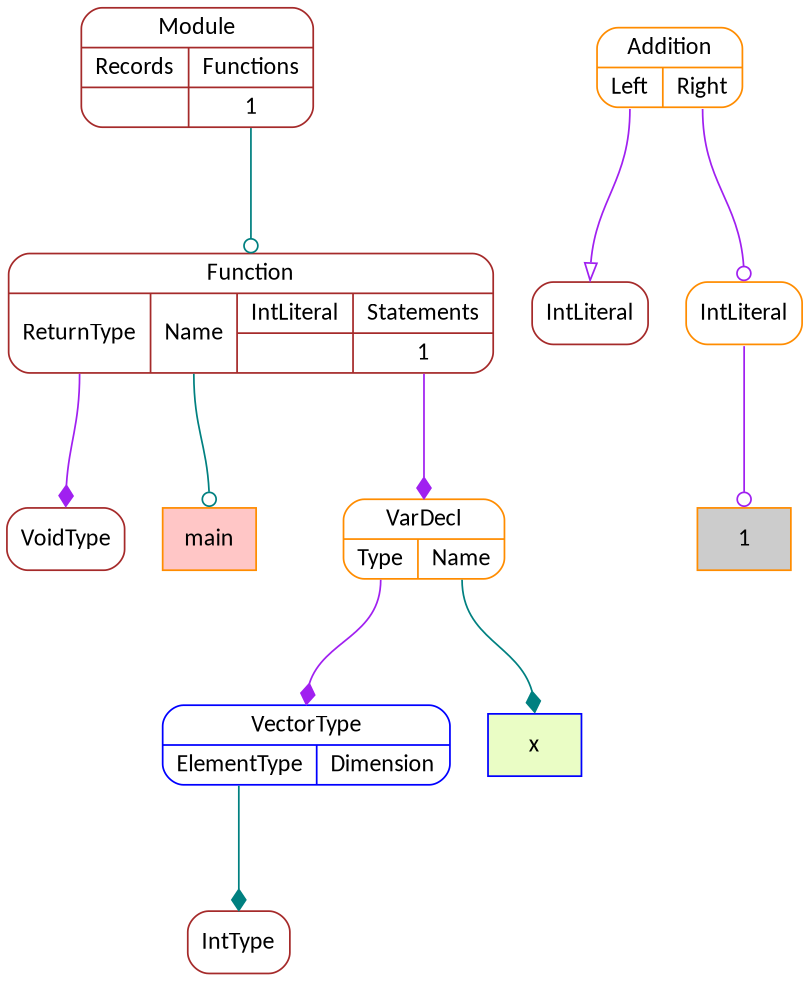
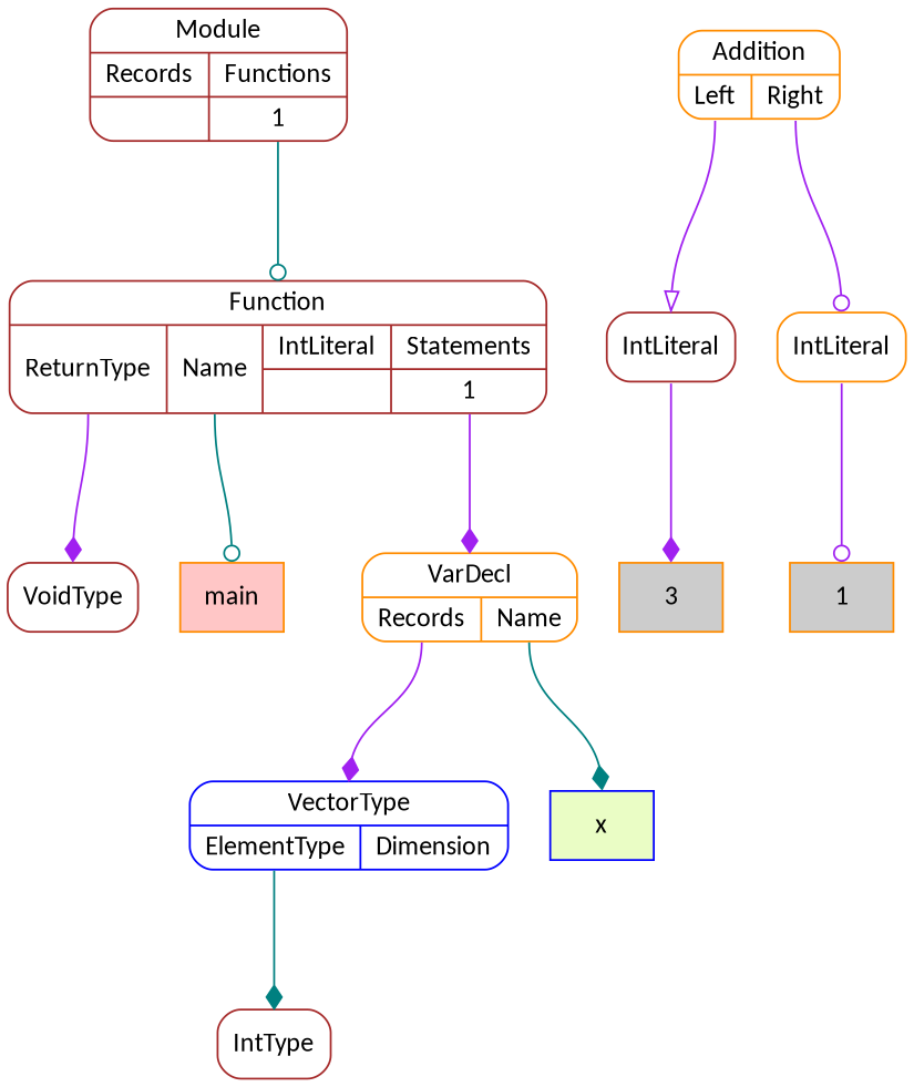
  digraph {
    nodesep=0.3
    ordering=out
    ranksep=1
    node [color=darkorange fillcolor=white fontname=Calibri shape=Mrecord style=filled]
    edge [arrowhead=diamond color=purple headport=n tailport="p0:s"]
    n1 [color=brown label=VoidType]
    n2 [fillcolor="#FFC6C6" label=main shape=box]
    n3 [color=brown label=IntType]
+   n4 [fillcolor="#cccccc" label=3 shape=box]
    n5 [color=brown label=IntLiteral]
    n6 [fillcolor="#cccccc" label=1 shape=box]
    n7 [label=IntLiteral]
    n8 [label="{Addition|{<p0>Left|<p1>Right}}"]
    n9 [color=blue label="{VectorType|{<p0>ElementType|<p1>Dimension}}"]
    n10 [color=blue fillcolor="#EAFDC5" label=x shape=box]
-   n11 [label="{VarDecl|{<p0>Type|<p1>Name}}"]
+   n11 [label="{VarDecl|{<p0>Records|<p1>Name}}"]
    n12 [color=brown label="{Function|{<p0>ReturnType|<p1>Name|{IntLiteral|{}}|{Statements|{<p3_0>1}}}}"]
    n13 [color=brown label="{Module|{{Records|{}}|{Functions|{<p1_0>1}}}}"]
+   n5 -> n4 [tailport=s]
    n7 -> n6 [arrowhead=odot tailport=s]
    n8 -> n5 [arrowhead=onormal]
    n8 -> n7 [arrowhead=odot tailport="p1:s"]
    n9 -> n3 [color=teal]
    n11 -> n9
    n11 -> n10 [color=teal tailport="p1:s"]
    n12 -> n1
    n12 -> n2 [arrowhead=odot color=teal tailport="p1:s"]
    n12 -> n11 [tailport="p3_0:s"]
    n13 -> n12 [arrowhead=odot color=teal tailport="p1_0:s"]
  }
